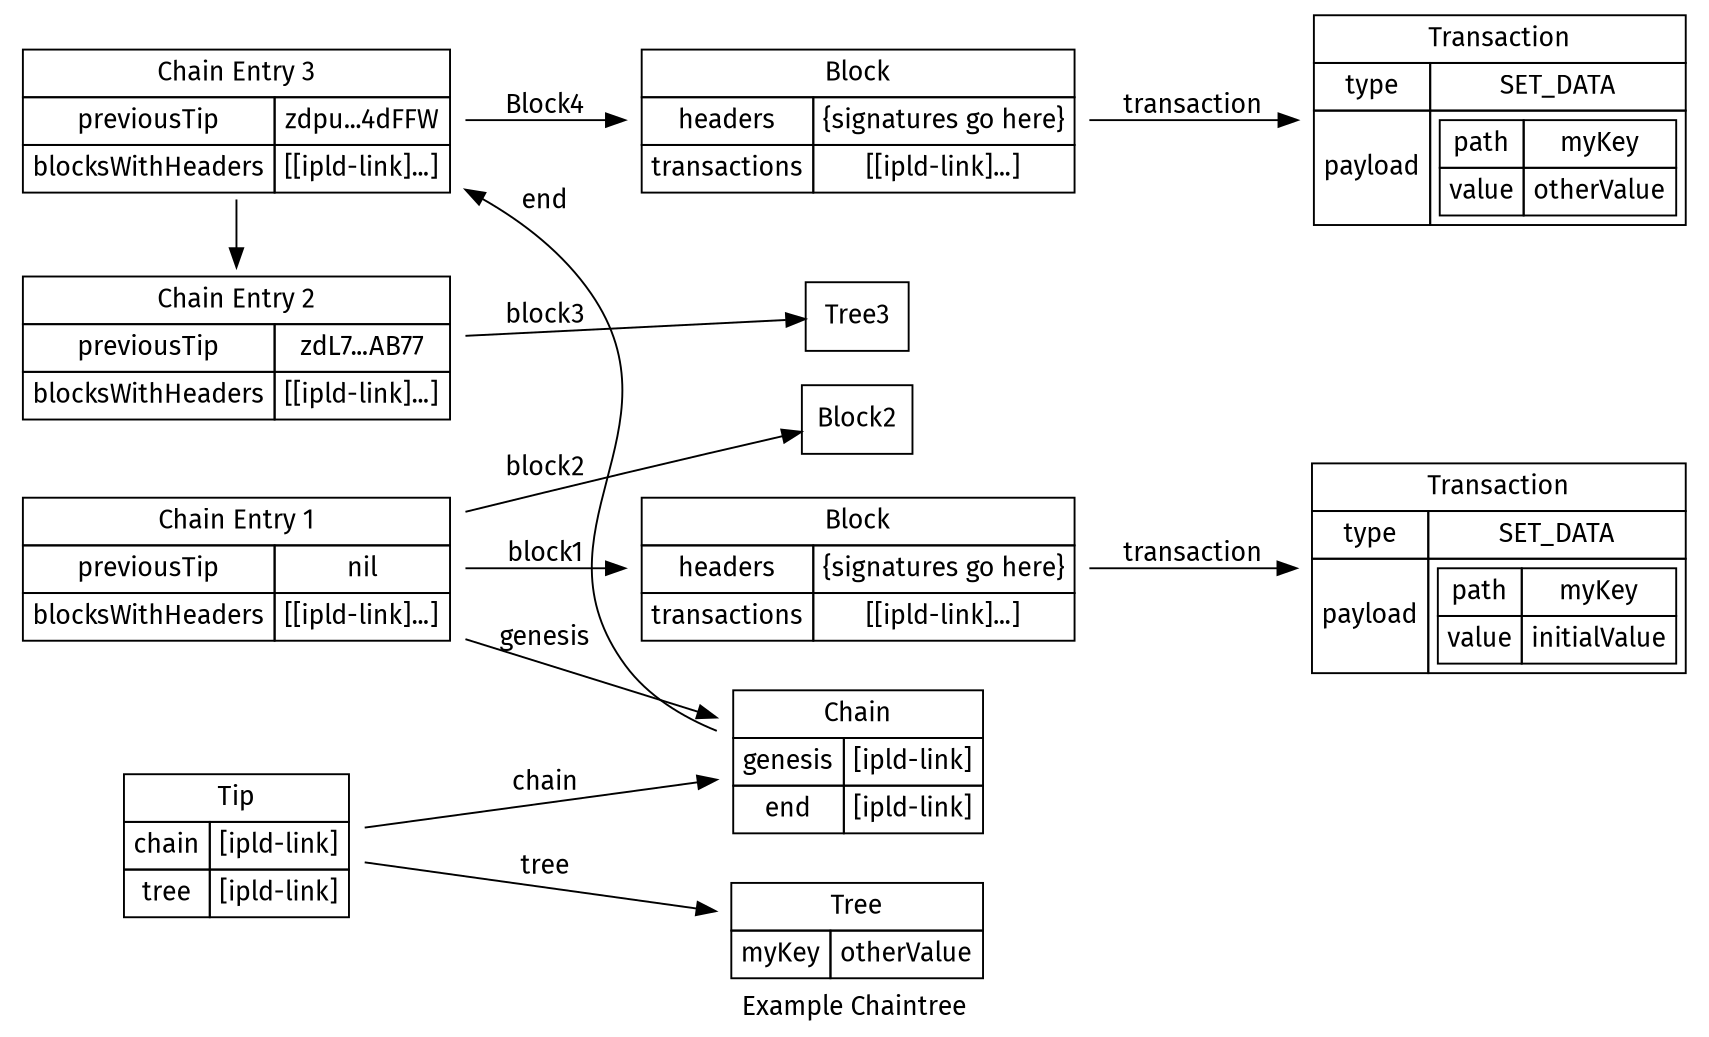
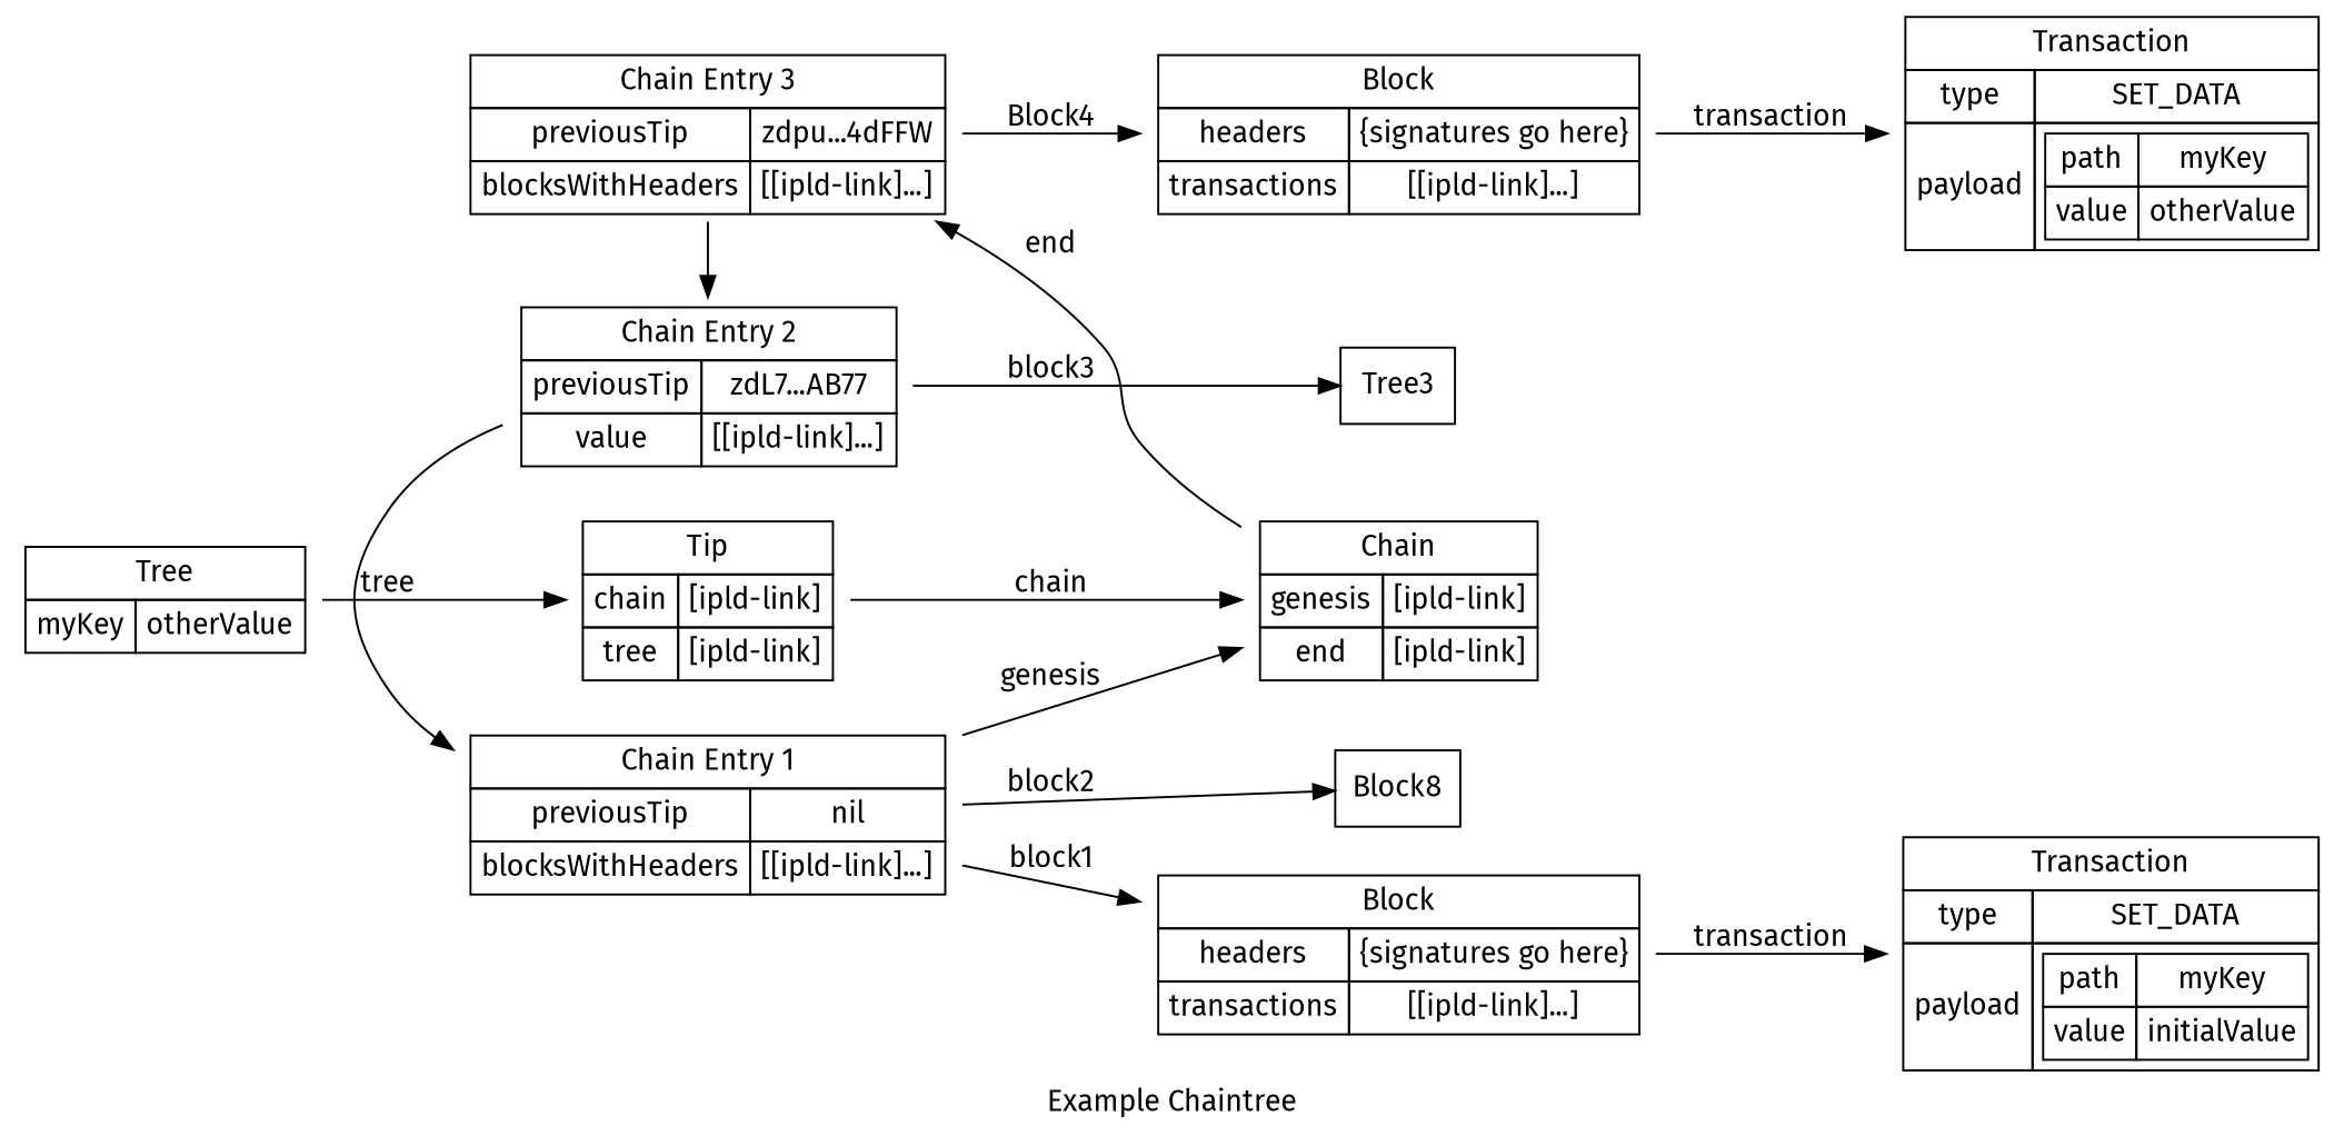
  digraph {
    fontname="Fira Sans"
    label="Example Chaintree"
    rankdir=LR
    node [fontname="Fira Sans" shape=none]
    edge [fontname="Fira Sans"]
    n1 [label=<                    <TABLE BORDER="0" CELLBORDER="1" CELLSPACING="0" CELLPADDING="4">                            <tr><td colspan="2">Block</td></tr>                        <tr><td>headers</td><td>{signatures go here}</td></tr>                        <tr><td>transactions</td>                            <td>[[ipld-link]...]</td>                        </tr>                    </TABLE>>]
-   Block2 [shape=rectangle]
+   Block2 [shape=rectangle label=Block8]
    n3 [label=Tree3 shape=rectangle]
    n4 [label=<                    <TABLE BORDER="0" CELLBORDER="1" CELLSPACING="0" CELLPADDING="4">                            <tr><td colspan="2">Block</td></tr>                        <tr><td>headers</td><td>{signatures go here}</td></tr>                        <tr><td>transactions</td>                            <td>[[ipld-link]...]</td>                        </tr>                    </TABLE>>]
    n5 [group=1 label=<             <TABLE BORDER="0" CELLBORDER="1" CELLSPACING="0" CELLPADDING="4">                 <tr><td colspan="2">Chain Entry 1</td></tr>                 <tr><td>previousTip</td><td>nil</td></tr>                 <tr><td>blocksWithHeaders</td><td>[[ipld-link]...]</td></tr>             </TABLE>>]
    n6 [group=1 label=<                        <TABLE BORDER="0" CELLBORDER="1" CELLSPACING="0" CELLPADDING="4">                                <tr><td colspan="2">Chain Entry 3</td></tr>                            <tr><td>previousTip</td><td>zdpu...4dFFW</td></tr>                            <tr><td>blocksWithHeaders</td><td>[[ipld-link]...]</td></tr>                        </TABLE>>]
-   n7 [group=1 label=<                     <TABLE BORDER="0" CELLBORDER="1" CELLSPACING="0" CELLPADDING="4">                             <tr><td colspan="2">Chain Entry 2</td></tr>                         <tr><td>previousTip</td><td>zdL7...AB77</td></tr>                         <tr><td>blocksWithHeaders</td><td>[[ipld-link]...]</td></tr>                     </TABLE>>]
+   n7 [group=1 label=<                     <TABLE BORDER="0" CELLBORDER="1" CELLSPACING="0" CELLPADDING="4">                             <tr><td colspan="2">Chain Entry 2</td></tr>                         <tr><td>previousTip</td><td>zdL7...AB77</td></tr>                         <tr><td>value</td><td>[[ipld-link]...]</td></tr>                     </TABLE>>]
    n8 [label=<                                      <TABLE BORDER="0" CELLBORDER="1" CELLSPACING="0" CELLPADDING="4">                                              <tr><td colspan="2">Transaction</td></tr>                                          <tr>                                             <td>type</td>                                             <td>SET_DATA</td>                                          </tr>                                          <tr>                                             <td>payload</td>                                             <td>                                                 <table BORDER="0" CELLBORDER="1" CELLSPACING="0" CELLPADDING="4">                                                 <tr>                                                   <td>path</td>                                                   <td>myKey</td>                                                 </tr>                                                 <tr>                                                   <td>value</td>                                                   <td>otherValue</td>                                                 </tr>                                                 </table>                                             </td>                                          </tr>                                      </TABLE>>]
    n9 [label=<                                      <TABLE BORDER="0" CELLBORDER="1" CELLSPACING="0" CELLPADDING="4">                                          <tr><td colspan="2">Transaction</td></tr>                                          <tr>                                             <td>type</td>                                             <td>SET_DATA</td>                                          </tr>                                          <tr>                                             <td>payload</td>                                             <td>                                                 <table BORDER="0" CELLBORDER="1" CELLSPACING="0" CELLPADDING="4">                                                 <tr>                                                   <td>path</td>                                                   <td>myKey</td>                                                 </tr>                                                 <tr>                                                   <td>value</td>                                                   <td>initialValue</td>                                                 </tr>                                                 </table>                                             </td>                                          </tr>                                      </TABLE>>]
    n10 [label=<               <TABLE BORDER="0" CELLBORDER="1" CELLSPACING="0" CELLPADDING="4">                   <tr><td colspan="2">Chain</td></tr>                   <tr><td>genesis</td><td>[ipld-link]</td></tr>                   <tr><td>end</td><td>[ipld-link]</td></tr>               </TABLE>>]
    n11 [label=<         <TABLE BORDER="0" CELLBORDER="1" CELLSPACING="0" CELLPADDING="4">              <tr><td colspan="2">Tip</td></tr>              <tr><td>chain</td><td>[ipld-link]</td></tr>             <tr><td>tree</td><td>[ipld-link]</td></tr>         </TABLE>>]
    n12 [label=<                     <TABLE BORDER="0" CELLBORDER="1" CELLSPACING="0" CELLPADDING="4">                         <tr><td colspan="2">Tree</td></tr>                         <tr><td>myKey</td><td>otherValue</td></tr>                     </TABLE>>]
    subgraph sub_1 {
      rank=same
      n1
      Block2
      n3
      n4
    }
    subgraph sub_2 {
      rank=same
      n5
      n6
      n7
    }
    subgraph sub_3 {
      rank=same
      n8
      n9
    }
    n1 -> n8 [label=transaction]
    n4 -> n9 [label=transaction]
    n5 -> Block2 [label=block2]
    n5 -> n4 [label=block1]
    n5 -> n10 [label=genesis]
    n6 -> n1 [label=Block4]
    n6 -> n7
    n7 -> n3 [label=block3]
+   n7 -> n5
    n10 -> n6 [label=end]
    n11 -> n10 [label=chain]
-   n11 -> n12 [label=tree]
+   n12 -> n11 [label=tree]
  }
